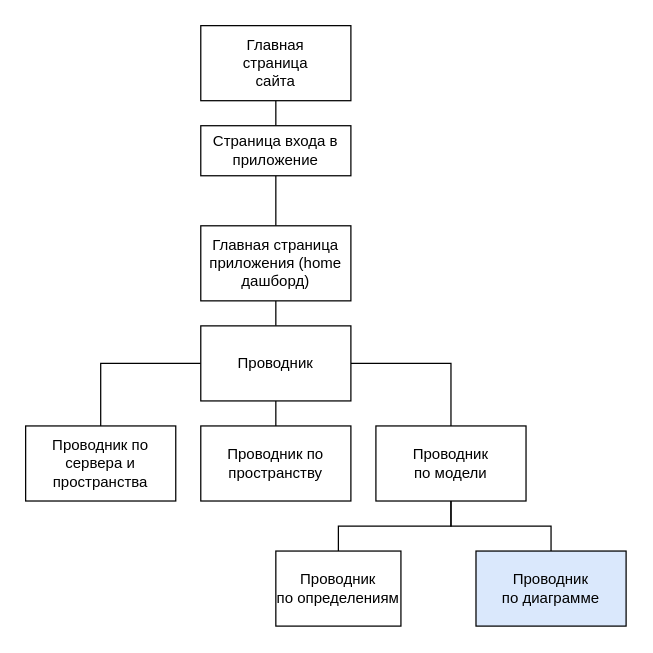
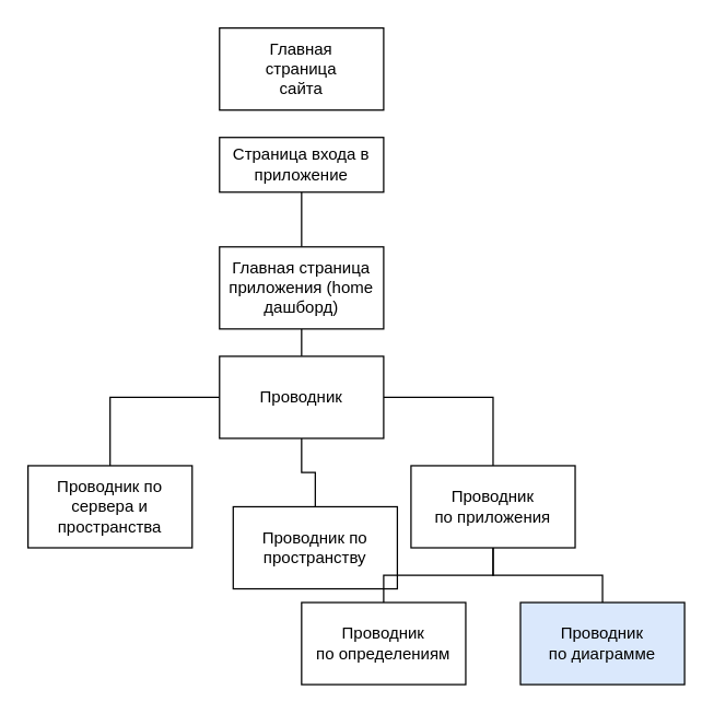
  <mxCell id="0" />
  <mxCell id="1" parent="0" />
- <mxCell id="2" style="edgeStyle=orthogonalEdgeStyle;rounded=0;orthogonalLoop=1;jettySize=auto;html=1;entryX=0.5;entryY=0;entryDx=0;entryDy=0;startArrow=none;startFill=0;endArrow=none;endFill=0;" edge="1" parent="1" source="3" target="5"><mxGeometry relative="1" as="geometry" /></mxCell>
  <mxCell id="3" value="Главная &lt;br&gt;страница&lt;br&gt;сайта" style="rounded=0;whiteSpace=wrap;html=1;" vertex="1" parent="1"><mxGeometry x="160" y="20" width="120" height="60" as="geometry" /></mxCell>
  <mxCell id="4" style="edgeStyle=orthogonalEdgeStyle;shape=connector;rounded=0;orthogonalLoop=1;jettySize=auto;html=1;entryX=0.5;entryY=0;entryDx=0;entryDy=0;labelBackgroundColor=default;strokeColor=default;fontFamily=Helvetica;fontSize=11;fontColor=default;startArrow=none;startFill=0;endArrow=none;endFill=0;" edge="1" parent="1" source="5" target="7"><mxGeometry relative="1" as="geometry" /></mxCell>
  <mxCell id="5" value="Страница входа в приложение" style="rounded=0;whiteSpace=wrap;html=1;" vertex="1" parent="1"><mxGeometry x="160" y="100" width="120" height="40" as="geometry" /></mxCell>
  <mxCell id="6" style="edgeStyle=orthogonalEdgeStyle;shape=connector;rounded=0;orthogonalLoop=1;jettySize=auto;html=1;entryX=0.5;entryY=0;entryDx=0;entryDy=0;labelBackgroundColor=default;strokeColor=default;fontFamily=Helvetica;fontSize=11;fontColor=default;startArrow=none;startFill=0;endArrow=none;endFill=0;" edge="1" parent="1" source="7" target="12"><mxGeometry relative="1" as="geometry" /></mxCell>
  <mxCell id="7" value="Главная страница приложения (home дашборд)" style="rounded=0;whiteSpace=wrap;html=1;" vertex="1" parent="1"><mxGeometry x="160" y="180" width="120" height="60" as="geometry" /></mxCell>
  <mxCell id="8" style="edgeStyle=orthogonalEdgeStyle;shape=connector;rounded=0;orthogonalLoop=1;jettySize=auto;html=1;labelBackgroundColor=default;strokeColor=default;fontFamily=Helvetica;fontSize=11;fontColor=default;startArrow=none;startFill=0;endArrow=none;endFill=0;" edge="1" parent="1" source="12" target="13"><mxGeometry relative="1" as="geometry" /></mxCell>
  <mxCell id="9" style="edgeStyle=orthogonalEdgeStyle;shape=connector;rounded=0;orthogonalLoop=1;jettySize=auto;html=1;entryX=0.5;entryY=0;entryDx=0;entryDy=0;labelBackgroundColor=default;strokeColor=default;fontFamily=Helvetica;fontSize=11;fontColor=default;startArrow=none;startFill=0;endArrow=none;endFill=0;" edge="1" parent="1" source="12" target="14"><mxGeometry relative="1" as="geometry" /></mxCell>
  <mxCell id="10" style="edgeStyle=orthogonalEdgeStyle;shape=connector;rounded=0;orthogonalLoop=1;jettySize=auto;html=1;entryX=0.5;entryY=0;entryDx=0;entryDy=0;labelBackgroundColor=default;strokeColor=default;fontFamily=Helvetica;fontSize=11;fontColor=default;startArrow=none;startFill=0;endArrow=none;endFill=0;" edge="1" parent="1" source="12" target="16"><mxGeometry relative="1" as="geometry" /></mxCell>
  <mxCell id="11" style="edgeStyle=orthogonalEdgeStyle;shape=connector;rounded=0;orthogonalLoop=1;jettySize=auto;html=1;entryX=0.5;entryY=0;entryDx=0;entryDy=0;labelBackgroundColor=default;strokeColor=default;fontFamily=Helvetica;fontSize=11;fontColor=default;startArrow=none;startFill=0;endArrow=none;endFill=0;exitX=0.5;exitY=1;exitDx=0;exitDy=0;" edge="1" parent="1" source="16" target="17"><mxGeometry relative="1" as="geometry" /></mxCell>
  <mxCell id="12" value="Проводник" style="rounded=0;whiteSpace=wrap;html=1;" vertex="1" parent="1"><mxGeometry x="160" y="260" width="120" height="60" as="geometry" /></mxCell>
  <mxCell id="13" value="Проводник по&lt;br&gt;сервера и пространства" style="rounded=0;whiteSpace=wrap;html=1;" vertex="1" parent="1"><mxGeometry x="20" y="340" width="120" height="60" as="geometry" /></mxCell>
- <mxCell id="14" value="Проводник по&lt;br&gt;пространству" style="rounded=0;whiteSpace=wrap;html=1;" vertex="1" parent="1"><mxGeometry x="160" y="340" width="120" height="60" as="geometry" /></mxCell>
+ <mxCell id="14" value="Проводник по&lt;br&gt;пространству" style="rounded=0;whiteSpace=wrap;html=1;" vertex="1" parent="1"><mxGeometry x="170" y="370" width="120" height="60" as="geometry" /></mxCell>
  <mxCell id="15" style="edgeStyle=orthogonalEdgeStyle;shape=connector;rounded=0;orthogonalLoop=1;jettySize=auto;html=1;labelBackgroundColor=default;strokeColor=default;fontFamily=Helvetica;fontSize=11;fontColor=default;startArrow=none;startFill=0;endArrow=none;endFill=0;" edge="1" parent="1" source="16" target="18"><mxGeometry relative="1" as="geometry" /></mxCell>
- <mxCell id="16" value="Проводник&lt;br&gt;по модели" style="rounded=0;whiteSpace=wrap;html=1;" vertex="1" parent="1"><mxGeometry x="300" y="340" width="120" height="60" as="geometry" /></mxCell>
+ <mxCell id="16" value="Проводник&lt;br&gt;по приложения" style="rounded=0;whiteSpace=wrap;html=1;" vertex="1" parent="1"><mxGeometry x="300" y="340" width="120" height="60" as="geometry" /></mxCell>
  <mxCell id="17" value="Проводник&lt;br&gt;по диаграмме" style="rounded=0;whiteSpace=wrap;html=1;fillColor=#dae8fc;" vertex="1" parent="1"><mxGeometry x="380" y="440" width="120" height="60" as="geometry" /></mxCell>
- <mxCell id="18" value="Проводник&lt;br&gt;по определениям" style="rounded=0;whiteSpace=wrap;html=1;" vertex="1" parent="1"><mxGeometry x="220" y="440" width="100" height="60" as="geometry" /></mxCell>
+ <mxCell id="18" value="Проводник&lt;br&gt;по определениям" style="rounded=0;whiteSpace=wrap;html=1;" vertex="1" parent="1"><mxGeometry x="220" y="440" width="120" height="60" as="geometry" /></mxCell>
